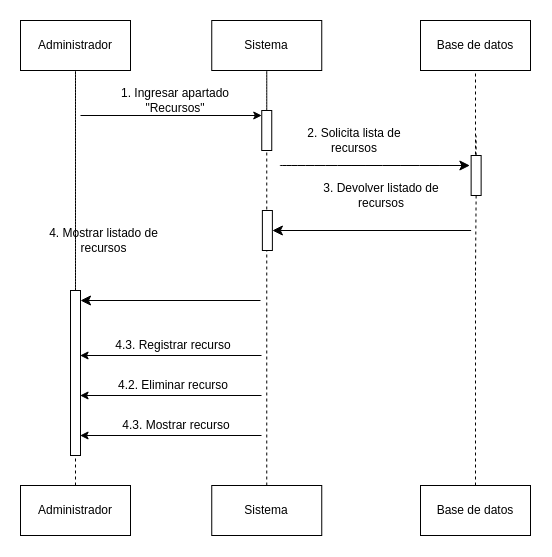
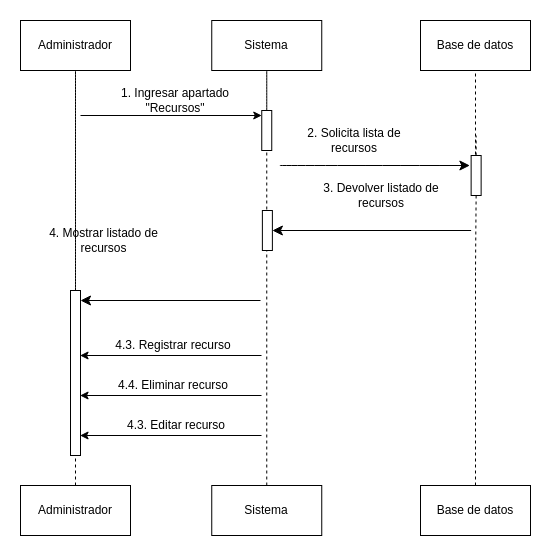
  <mxCell id="0" />
  <mxCell id="1" parent="0" />
  <mxCell id="2" value="Administrador" style="html=1;whiteSpace=wrap;" vertex="1" parent="1"><mxGeometry x="20" width="110" height="50" as="geometry" y="20" /></mxCell>
  <mxCell id="3" value="Sistema&lt;span style=&quot;color: rgba(0, 0, 0, 0); font-family: monospace; font-size: 0px; text-align: start; text-wrap-mode: nowrap;&quot;&gt;%3CmxGraphModel%3E%3Croot%3E%3CmxCell%20id%3D%220%22%2F%3E%3CmxCell%20id%3D%221%22%20parent%3D%220%22%2F%3E%3CmxCell%20id%3D%222%22%20value%3D%22Usuario%22%20style%3D%22html%3D1%3BwhiteSpace%3Dwrap%3B%22%20vertex%3D%221%22%20parent%3D%221%22%3E%3CmxGeometry%20x%3D%2270%22%20y%3D%2240%22%20width%3D%22110%22%20height%3D%2250%22%20as%3D%22geometry%22%2F%3E%3C%2FmxCell%3E%3C%2Froot%3E%3C%2FmxGraphModel%3E&lt;/span&gt;" style="html=1;whiteSpace=wrap;" vertex="1" parent="1"><mxGeometry x="211.25" width="110" height="50" as="geometry" y="20" /></mxCell>
  <mxCell id="4" value="Base de datos" style="html=1;whiteSpace=wrap;" vertex="1" parent="1"><mxGeometry x="420" width="110" height="50" as="geometry" y="20" /></mxCell>
  <mxCell id="5" style="edgeStyle=orthogonalEdgeStyle;rounded=0;orthogonalLoop=1;jettySize=auto;html=1;exitX=0.5;exitY=0;exitDx=0;exitDy=0;dashed=1;endArrow=none;startFill=0;" edge="1" parent="1" source="6" target="2"><mxGeometry relative="1" as="geometry" /></mxCell>
  <mxCell id="6" value="Administrador" style="html=1;whiteSpace=wrap;" vertex="1" parent="1"><mxGeometry x="20" y="485" width="110" height="50" as="geometry" /></mxCell>
  <mxCell id="7" style="edgeStyle=orthogonalEdgeStyle;rounded=0;orthogonalLoop=1;jettySize=auto;html=1;exitX=0.5;exitY=0;exitDx=0;exitDy=0;dashed=1;endArrow=none;startFill=0;" edge="1" parent="1" source="8" target="3"><mxGeometry relative="1" as="geometry" /></mxCell>
  <mxCell id="8" value="Sistema&lt;span style=&quot;color: rgba(0, 0, 0, 0); font-family: monospace; font-size: 0px; text-align: start; text-wrap-mode: nowrap;&quot;&gt;%3CmxGraphModel%3E%3Croot%3E%3CmxCell%20id%3D%220%22%2F%3E%3CmxCell%20id%3D%221%22%20parent%3D%220%22%2F%3E%3CmxCell%20id%3D%222%22%20value%3D%22Usuario%22%20style%3D%22html%3D1%3BwhiteSpace%3Dwrap%3B%22%20vertex%3D%221%22%20parent%3D%221%22%3E%3CmxGeometry%20x%3D%2270%22%20y%3D%2240%22%20width%3D%22110%22%20height%3D%2250%22%20as%3D%22geometry%22%2F%3E%3C%2FmxCell%3E%3C%2Froot%3E%3C%2FmxGraphModel%3E&lt;/span&gt;" style="html=1;whiteSpace=wrap;" vertex="1" parent="1"><mxGeometry x="211.25" y="485" width="110" height="50" as="geometry" /></mxCell>
  <mxCell id="9" value="Base de datos" style="html=1;whiteSpace=wrap;" vertex="1" parent="1"><mxGeometry x="420" y="485" width="110" height="50" as="geometry" /></mxCell>
  <mxCell id="10" value="" style="endArrow=none;dashed=1;html=1;rounded=0;" edge="1" parent="1" source="27" target="2"><mxGeometry width="50" height="50" relative="1" as="geometry"><mxPoint x="71" y="185" as="sourcePoint" /><mxPoint x="70" y="70" as="targetPoint" /></mxGeometry></mxCell>
  <mxCell id="11" value="" style="endArrow=none;dashed=1;html=1;rounded=0;entryX=0.5;entryY=1;entryDx=0;entryDy=0;" edge="1" parent="1" target="4"><mxGeometry width="50" height="50" relative="1" as="geometry"><mxPoint x="475" y="190" as="sourcePoint" /><mxPoint x="290" y="90" as="targetPoint" /></mxGeometry></mxCell>
  <mxCell id="12" value="" style="endArrow=classic;html=1;rounded=0;entryX=0;entryY=0;entryDx=0;entryDy=5;entryPerimeter=0;" edge="1" parent="1" target="21"><mxGeometry width="50" height="50" relative="1" as="geometry"><mxPoint x="80" y="115" as="sourcePoint" /><mxPoint x="180" y="90" as="targetPoint" /></mxGeometry></mxCell>
  <mxCell id="13" value="1. Ingresar apartado &quot;Recursos&quot;" style="text;html=1;align=center;verticalAlign=middle;whiteSpace=wrap;rounded=0;" vertex="1" parent="1"><mxGeometry x="90" y="90" width="170" height="20" as="geometry" /></mxCell>
  <mxCell id="14" value="" style="endArrow=none;dashed=1;html=1;rounded=0;entryX=0.5;entryY=1;entryDx=0;entryDy=0;" edge="1" parent="1" source="23"><mxGeometry width="50" height="50" relative="1" as="geometry"><mxPoint x="475.63" y="225" as="sourcePoint" /><mxPoint x="475.63" y="135" as="targetPoint" /></mxGeometry></mxCell>
  <mxCell id="15" value="2. Solicita lista de recursos" style="text;html=1;align=center;verticalAlign=middle;whiteSpace=wrap;rounded=0;" vertex="1" parent="1"><mxGeometry x="286.38" y="130" width="136" height="20" as="geometry" /></mxCell>
  <mxCell id="16" value="" style="endArrow=classic;html=1;rounded=0;fontSize=12;startSize=8;endSize=8;curved=1;entryX=0;entryY=0;entryDx=0;entryDy=5;entryPerimeter=0;" edge="1" parent="1"><mxGeometry width="50" height="50" relative="1" as="geometry"><mxPoint x="279.38" y="165" as="sourcePoint" /><mxPoint x="469.38" y="165" as="targetPoint" /></mxGeometry></mxCell>
  <mxCell id="17" value="3. Devolver listado de recursos" style="text;html=1;align=center;verticalAlign=middle;whiteSpace=wrap;rounded=0;" vertex="1" parent="1"><mxGeometry x="321.25" y="185" width="120" height="20" as="geometry" /></mxCell>
  <mxCell id="18" value="" style="endArrow=classic;html=1;rounded=0;fontSize=12;startSize=8;endSize=8;curved=0;" edge="1" parent="1" target="24"><mxGeometry width="50" height="50" relative="1" as="geometry"><mxPoint x="470.63" y="230" as="sourcePoint" /><mxPoint x="274.38" y="370" as="targetPoint" /><Array as="points" /></mxGeometry></mxCell>
  <mxCell id="19" value="" style="endArrow=none;dashed=1;html=1;rounded=0;exitX=0.5;exitY=0;exitDx=0;exitDy=0;" edge="1" parent="1" source="21" target="3"><mxGeometry width="50" height="50" relative="1" as="geometry"><mxPoint x="270" y="565" as="sourcePoint" /><mxPoint x="270" y="45" as="targetPoint" /></mxGeometry></mxCell>
  <mxCell id="20" value="" style="endArrow=none;dashed=1;html=1;rounded=0;entryX=0.5;entryY=1;entryDx=0;entryDy=0;exitX=0.5;exitY=0;exitDx=0;exitDy=0;" edge="1" parent="1" source="9"><mxGeometry width="50" height="50" relative="1" as="geometry"><mxPoint x="475" y="590" as="sourcePoint" /><mxPoint x="475" y="270" as="targetPoint" /></mxGeometry></mxCell>
  <mxCell id="21" value="" style="html=1;points=[[0,0,0,0,5],[0,1,0,0,-5],[1,0,0,0,5],[1,1,0,0,-5]];perimeter=orthogonalPerimeter;outlineConnect=0;targetShapes=umlLifeline;portConstraint=eastwest;newEdgeStyle={&quot;curved&quot;:0,&quot;rounded&quot;:0};" vertex="1" parent="1"><mxGeometry x="261.25" y="110" width="10" height="40" as="geometry" /></mxCell>
  <mxCell id="22" value="" style="endArrow=none;dashed=1;html=1;rounded=0;entryX=0.5;entryY=1;entryDx=0;entryDy=0;" edge="1" parent="1" target="23"><mxGeometry width="50" height="50" relative="1" as="geometry"><mxPoint x="475" y="270" as="sourcePoint" /><mxPoint x="475" y="180" as="targetPoint" /></mxGeometry></mxCell>
  <mxCell id="23" value="" style="html=1;points=[[0,0,0,0,5],[0,1,0,0,-5],[1,0,0,0,5],[1,1,0,0,-5]];perimeter=orthogonalPerimeter;outlineConnect=0;targetShapes=umlLifeline;portConstraint=eastwest;newEdgeStyle={&quot;curved&quot;:0,&quot;rounded&quot;:0};" vertex="1" parent="1"><mxGeometry x="470.63" y="155" width="10" height="40" as="geometry" /></mxCell>
  <mxCell id="24" value="" style="html=1;points=[[0,0,0,0,5],[0,1,0,0,-5],[1,0,0,0,5],[1,1,0,0,-5]];perimeter=orthogonalPerimeter;outlineConnect=0;targetShapes=umlLifeline;portConstraint=eastwest;newEdgeStyle={&quot;curved&quot;:0,&quot;rounded&quot;:0};" vertex="1" parent="1"><mxGeometry x="261.88" y="210" width="10" height="40" as="geometry" /></mxCell>
  <mxCell id="25" value="" style="endArrow=classic;html=1;rounded=0;fontSize=12;startSize=8;endSize=8;curved=0;" edge="1" parent="1" target="27"><mxGeometry width="50" height="50" relative="1" as="geometry"><mxPoint x="260" y="300" as="sourcePoint" /><mxPoint x="72.25" y="300" as="targetPoint" /><Array as="points" /></mxGeometry></mxCell>
  <mxCell id="26" value="4. Mostrar listado de recursos" style="text;html=1;align=center;verticalAlign=middle;whiteSpace=wrap;rounded=0;" vertex="1" parent="1"><mxGeometry x="30.94" y="230" width="145" height="20" as="geometry" /></mxCell>
  <mxCell id="27" value="" style="html=1;points=[[0,0,0,0,5],[0,1,0,0,-5],[1,0,0,0,5],[1,1,0,0,-5]];perimeter=orthogonalPerimeter;outlineConnect=0;targetShapes=umlLifeline;portConstraint=eastwest;newEdgeStyle={&quot;curved&quot;:0,&quot;rounded&quot;:0};" vertex="1" parent="1"><mxGeometry x="70" y="290" width="10" height="165" as="geometry" /></mxCell>
  <mxCell id="28" value="" style="endArrow=classic;html=1;rounded=0;" edge="1" parent="1"><mxGeometry width="50" height="50" relative="1" as="geometry"><mxPoint x="261" y="355" as="sourcePoint" /><mxPoint x="79.56" y="355" as="targetPoint" /></mxGeometry></mxCell>
  <mxCell id="29" value="4.3. Registrar recurso" style="text;html=1;align=center;verticalAlign=middle;whiteSpace=wrap;rounded=0;" vertex="1" parent="1"><mxGeometry x="88.44" y="335" width="170" height="20" as="geometry" /></mxCell>
  <mxCell id="30" value="" style="endArrow=classic;html=1;rounded=0;" edge="1" parent="1"><mxGeometry width="50" height="50" relative="1" as="geometry"><mxPoint x="261" y="395" as="sourcePoint" /><mxPoint x="79.56" y="395" as="targetPoint" /></mxGeometry></mxCell>
- <mxCell id="31" value="4.2. Eliminar recurso" style="text;html=1;align=center;verticalAlign=middle;whiteSpace=wrap;rounded=0;" vertex="1" parent="1"><mxGeometry x="88.44" y="375" width="170" height="20" as="geometry" /></mxCell>
+ <mxCell id="31" value="4.4. Eliminar recurso" style="text;html=1;align=center;verticalAlign=middle;whiteSpace=wrap;rounded=0;" vertex="1" parent="1"><mxGeometry x="88.44" y="375" width="170" height="20" as="geometry" /></mxCell>
  <mxCell id="32" value="" style="endArrow=classic;html=1;rounded=0;" edge="1" parent="1"><mxGeometry width="50" height="50" relative="1" as="geometry"><mxPoint x="261" y="435" as="sourcePoint" /><mxPoint x="79.56" y="435" as="targetPoint" /></mxGeometry></mxCell>
- <mxCell id="33" value="4.3. Mostrar recurso" style="text;html=1;align=center;verticalAlign=middle;whiteSpace=wrap;rounded=0;" vertex="1" parent="1"><mxGeometry x="90.94" y="415" width="170" height="20" as="geometry" /></mxCell>
+ <mxCell id="33" value="4.3. Editar recurso" style="text;html=1;align=center;verticalAlign=middle;whiteSpace=wrap;rounded=0;" vertex="1" parent="1"><mxGeometry x="90.94" y="415" width="170" height="20" as="geometry" /></mxCell>
